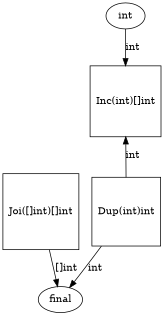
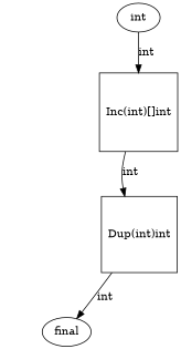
  digraph {
    node [shape=square]
    n1 [label="Inc(int)[]int"]
    n2 [label="Dup(int)int"]
    n3 [label=int shape=""]
    final [shape=""]
-   n5 [label="Joi([]int)[]int"]
-   n2 -> n1 [label=int]
+   n1 -> n2 [label=int]
    n2 -> final [label=int]
    n3 -> n1 [label=int]
-   n5 -> final [label="[]int"]
  }
